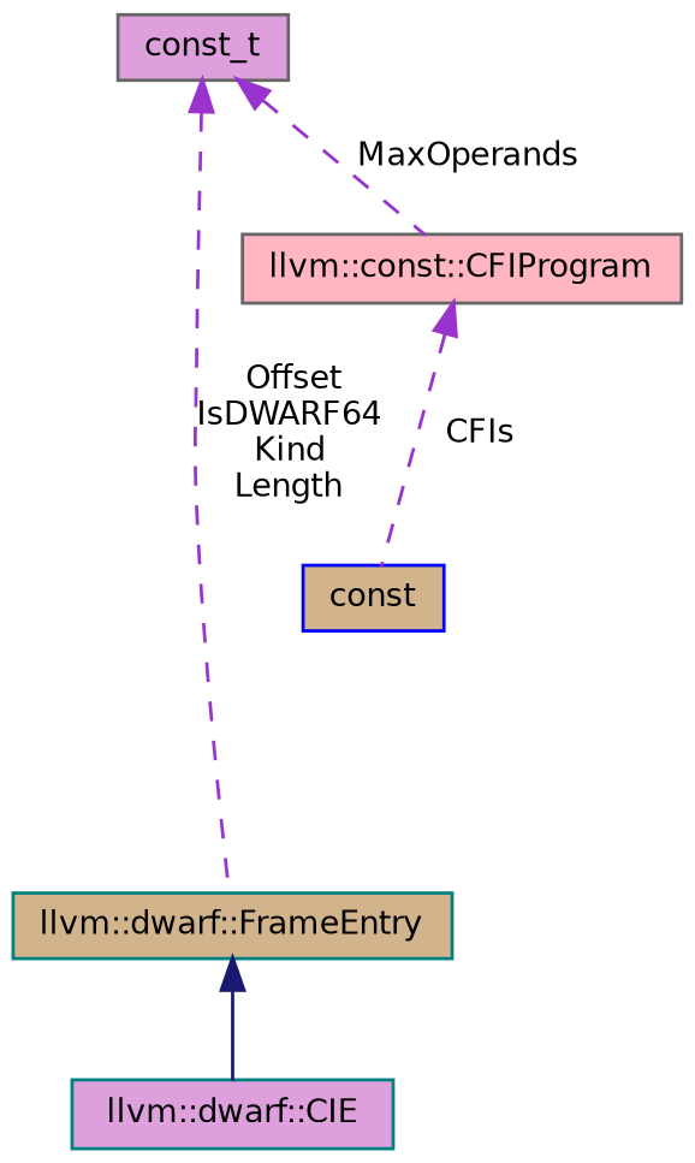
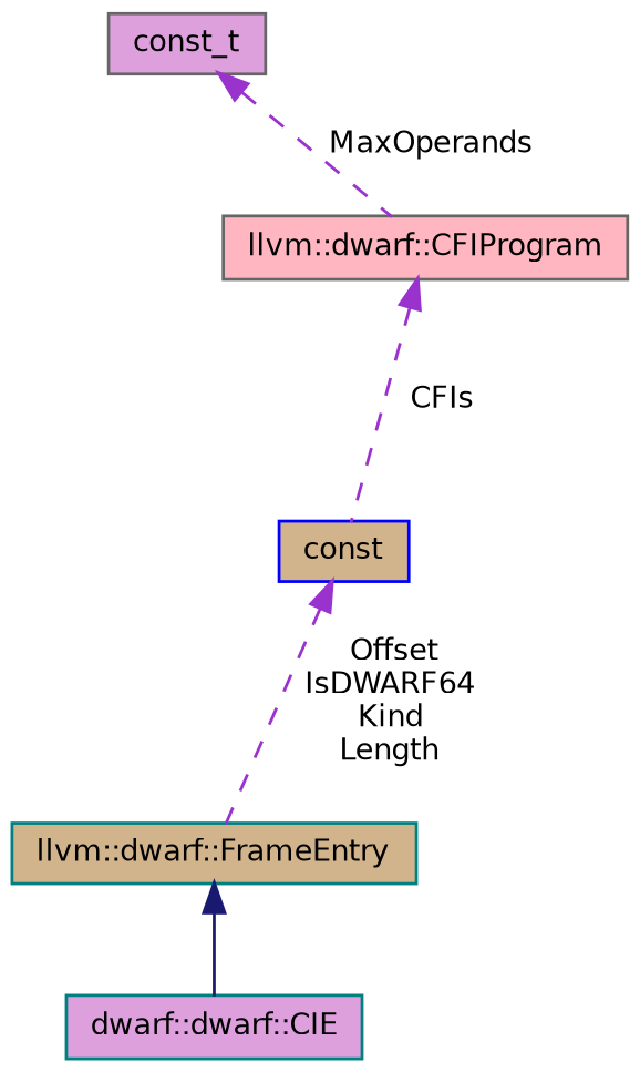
  digraph {
    node [color=teal fillcolor=plum fontname=Helvetica fontsize=10 shape=record style=filled]
    edge [color=darkorchid3 dir=back fontname=Helvetica fontsize=10 labelfontname=Helvetica labelfontsize=10 style=dashed]
-   n1 [fontcolor=black height=0.2 label="llvm::dwarf::CIE" width=0.4]
+   n1 [fontcolor=black height=0.2 label="dwarf::dwarf::CIE" width=0.4]
    n2 [fillcolor=tan height=0.2 label="llvm::dwarf::FrameEntry" width=0.4]
-   n3 [color=gray40 fillcolor=lightpink height=0.2 label="llvm::const::CFIProgram" width=0.4]
+   n3 [color=gray40 fillcolor=lightpink height=0.2 label="llvm::dwarf::CFIProgram" width=0.4]
    n4 [color=blue fillcolor=tan height=0.2 label=const width=0.4]
    n5 [color=gray40 height=0.2 label=const_t width=0.4]
    n2 -> n1 [color=midnightblue style=solid]
    n3 -> n4 [label=" CFIs"]
-   n5 -> n2 [label=" Offset\nIsDWARF64\nKind\nLength"]
+   n4 -> n2 [label=" Offset\nIsDWARF64\nKind\nLength"]
    n5 -> n3 [label=" MaxOperands"]
  }
